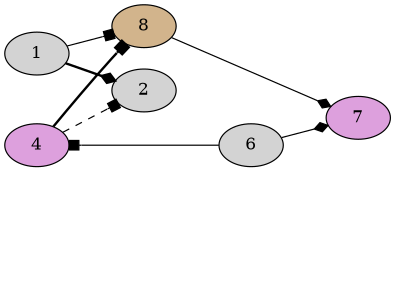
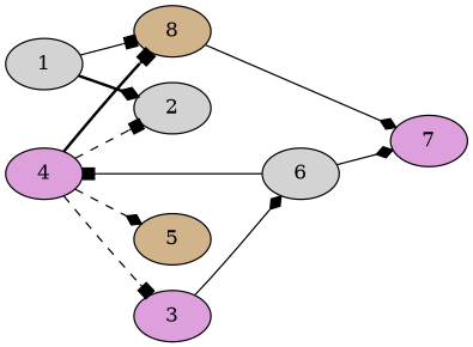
  digraph {
    rankdir=LR
    node [fillcolor=plum style=filled]
    edge [arrowhead=box style=solid]
    4
    6 [fillcolor=lightgrey]
    7
    2 [fillcolor=lightgrey]
+   3
+   5 [fillcolor=tan]
    8 [fillcolor=tan]
    1 [fillcolor=lightgrey]
    4 -> 2 [style=dashed]
+   4 -> 3 [style=dashed]
+   4 -> 5 [arrowhead=diamond style=dashed]
    4 -> 8 [style=bold]
    6 -> 4
    6 -> 7 [arrowhead=diamond]
+   3 -> 6 [arrowhead=diamond]
    8 -> 7 [arrowhead=diamond]
    1 -> 2 [arrowhead=diamond style=bold]
    1 -> 8
  }
